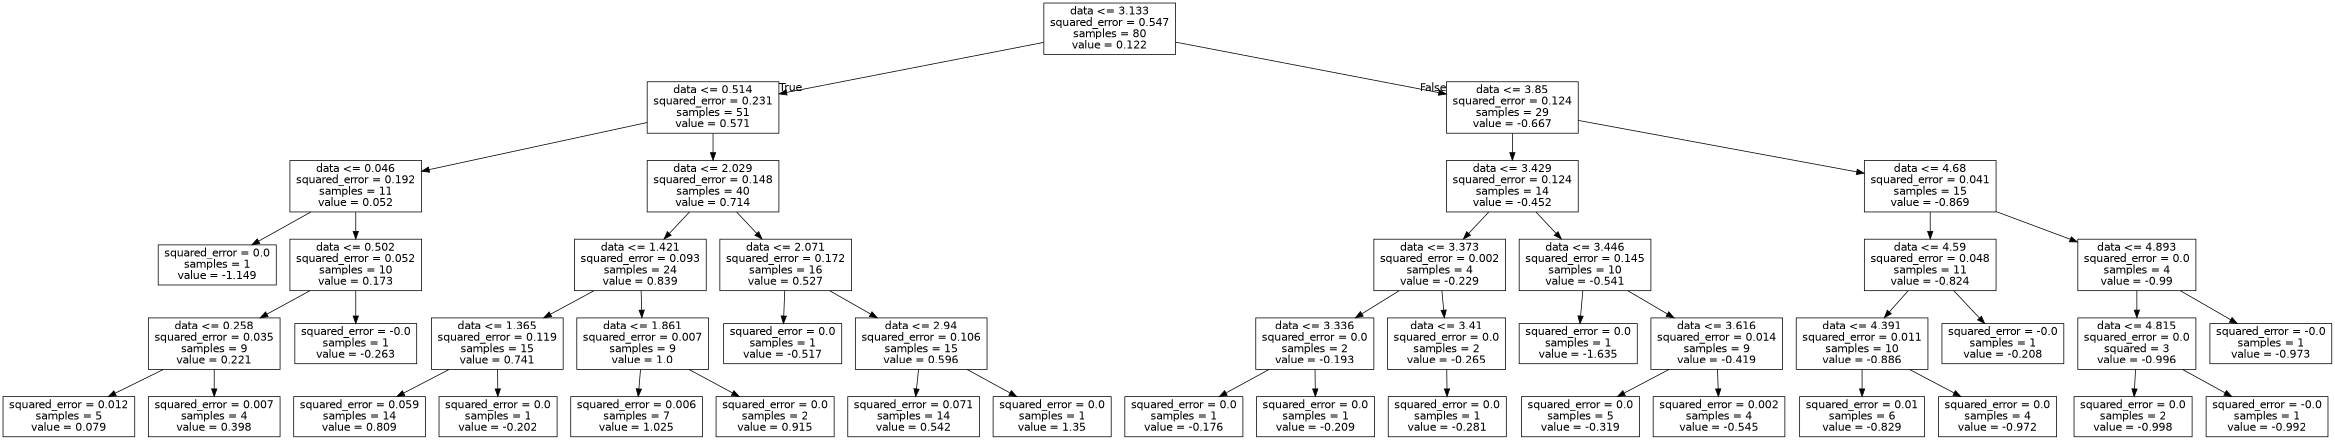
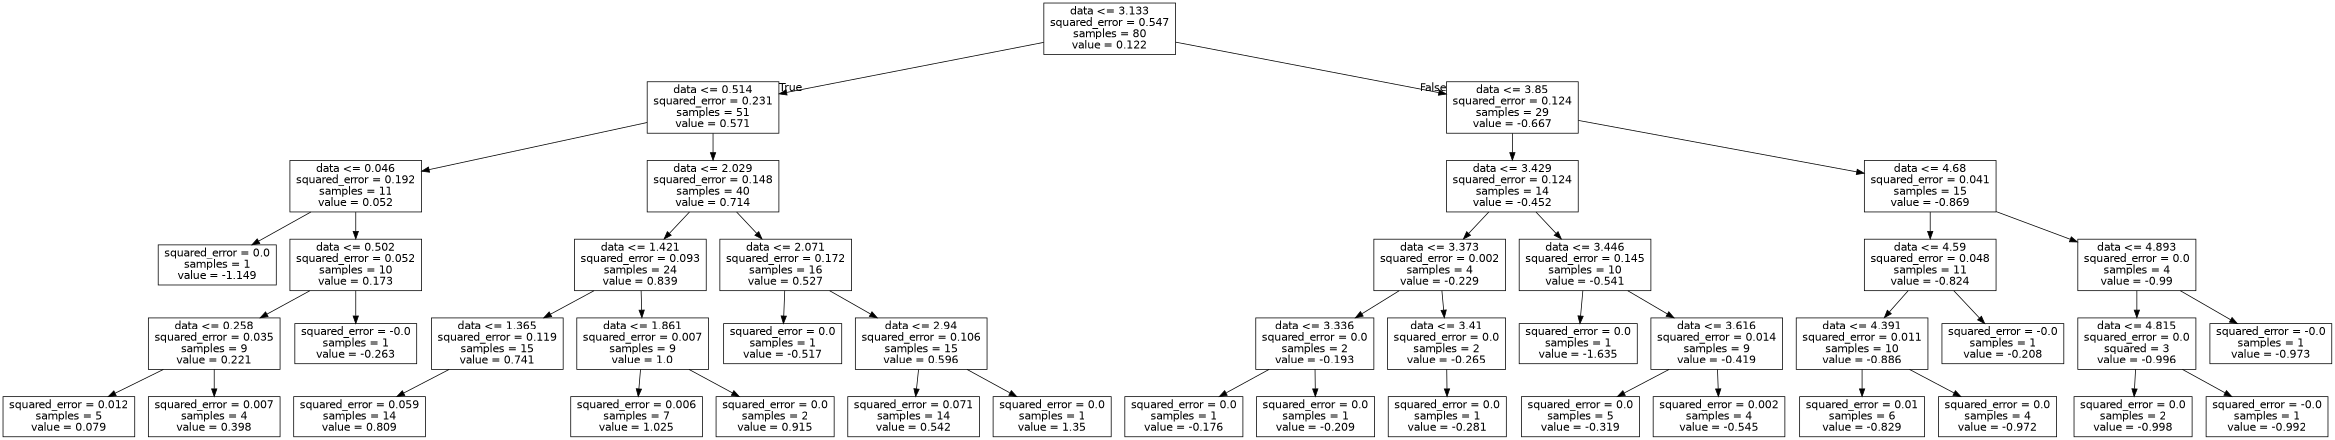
  digraph {
    node [fontname=helvetica shape=box]
    edge [fontname=helvetica]
    n1 [label="data <= 3.133\nsquared_error = 0.547\nsamples = 80\nvalue = 0.122"]
    n2 [label="data <= 0.514\nsquared_error = 0.231\nsamples = 51\nvalue = 0.571"]
    n3 [label="data <= 3.85\nsquared_error = 0.124\nsamples = 29\nvalue = -0.667"]
    n4 [label="data <= 0.046\nsquared_error = 0.192\nsamples = 11\nvalue = 0.052"]
    n5 [label="data <= 2.029\nsquared_error = 0.148\nsamples = 40\nvalue = 0.714"]
    n6 [label="data <= 3.429\nsquared_error = 0.124\nsamples = 14\nvalue = -0.452"]
    n7 [label="data <= 4.68\nsquared_error = 0.041\nsamples = 15\nvalue = -0.869"]
    n8 [label="squared_error = 0.0\nsamples = 1\nvalue = -1.149"]
    n9 [label="data <= 0.502\nsquared_error = 0.052\nsamples = 10\nvalue = 0.173"]
    n10 [label="data <= 1.421\nsquared_error = 0.093\nsamples = 24\nvalue = 0.839"]
    n11 [label="data <= 2.071\nsquared_error = 0.172\nsamples = 16\nvalue = 0.527"]
    n12 [label="data <= 0.258\nsquared_error = 0.035\nsamples = 9\nvalue = 0.221"]
    n13 [label="squared_error = -0.0\nsamples = 1\nvalue = -0.263"]
    n14 [label="squared_error = 0.012\nsamples = 5\nvalue = 0.079"]
    n15 [label="squared_error = 0.007\nsamples = 4\nvalue = 0.398"]
    n16 [label="data <= 1.365\nsquared_error = 0.119\nsamples = 15\nvalue = 0.741"]
    n17 [label="data <= 1.861\nsquared_error = 0.007\nsamples = 9\nvalue = 1.0"]
    n18 [label="squared_error = 0.0\nsamples = 1\nvalue = -0.517"]
    n19 [label="data <= 2.94\nsquared_error = 0.106\nsamples = 15\nvalue = 0.596"]
    n20 [label="squared_error = 0.059\nsamples = 14\nvalue = 0.809"]
-   n21 [label="squared_error = 0.0\nsamples = 1\nvalue = -0.202"]
    n22 [label="squared_error = 0.006\nsamples = 7\nvalue = 1.025"]
    n23 [label="squared_error = 0.0\nsamples = 2\nvalue = 0.915"]
    n24 [label="squared_error = 0.071\nsamples = 14\nvalue = 0.542"]
    n25 [label="squared_error = 0.0\nsamples = 1\nvalue = 1.35"]
    n26 [label="data <= 3.373\nsquared_error = 0.002\nsamples = 4\nvalue = -0.229"]
    n27 [label="data <= 3.446\nsquared_error = 0.145\nsamples = 10\nvalue = -0.541"]
    n28 [label="data <= 4.59\nsquared_error = 0.048\nsamples = 11\nvalue = -0.824"]
    n29 [label="data <= 4.893\nsquared_error = 0.0\nsamples = 4\nvalue = -0.99"]
    n30 [label="data <= 3.336\nsquared_error = 0.0\nsamples = 2\nvalue = -0.193"]
    n31 [label="data <= 3.41\nsquared_error = 0.0\nsamples = 2\nvalue = -0.265"]
    n32 [label="squared_error = 0.0\nsamples = 1\nvalue = -1.635"]
    n33 [label="data <= 3.616\nsquared_error = 0.014\nsamples = 9\nvalue = -0.419"]
    n34 [label="squared_error = 0.0\nsamples = 1\nvalue = -0.176"]
    n35 [label="squared_error = 0.0\nsamples = 1\nvalue = -0.209"]
    n36 [label="squared_error = 0.0\nsamples = 1\nvalue = -0.281"]
    n37 [label="squared_error = 0.0\nsamples = 5\nvalue = -0.319"]
    n38 [label="squared_error = 0.002\nsamples = 4\nvalue = -0.545"]
    n39 [label="data <= 4.391\nsquared_error = 0.011\nsamples = 10\nvalue = -0.886"]
    n40 [label="squared_error = -0.0\nsamples = 1\nvalue = -0.208"]
    n41 [label="data <= 4.815\nsquared_error = 0.0\nsquared = 3\nvalue = -0.996"]
    n42 [label="squared_error = -0.0\nsamples = 1\nvalue = -0.973"]
    n43 [label="squared_error = 0.01\nsamples = 6\nvalue = -0.829"]
    n44 [label="squared_error = 0.0\nsamples = 4\nvalue = -0.972"]
    n45 [label="squared_error = 0.0\nsamples = 2\nvalue = -0.998"]
    n46 [label="squared_error = -0.0\nsamples = 1\nvalue = -0.992"]
    n1 -> n2 [headlabel=True labelangle=45 labeldistance=2.5]
    n1 -> n3 [headlabel=False labelangle=-45 labeldistance=2.5]
    n2 -> n4
    n2 -> n5
    n3 -> n6
    n3 -> n7
    n4 -> n8
    n4 -> n9
    n5 -> n10
    n5 -> n11
    n6 -> n26
    n6 -> n27
    n7 -> n28
    n7 -> n29
    n9 -> n12
    n9 -> n13
    n10 -> n16
    n10 -> n17
    n11 -> n18
    n11 -> n19
    n12 -> n14
    n12 -> n15
    n16 -> n20
-   n16 -> n21
    n17 -> n22
    n17 -> n23
    n19 -> n24
    n19 -> n25
    n26 -> n30
    n26 -> n31
    n27 -> n32
    n27 -> n33
    n28 -> n39
    n28 -> n40
    n29 -> n41
    n29 -> n42
    n30 -> n34
    n30 -> n35
    n31 -> n36
    n33 -> n37
    n33 -> n38
    n39 -> n43
    n39 -> n44
    n41 -> n45
    n41 -> n46
  }
